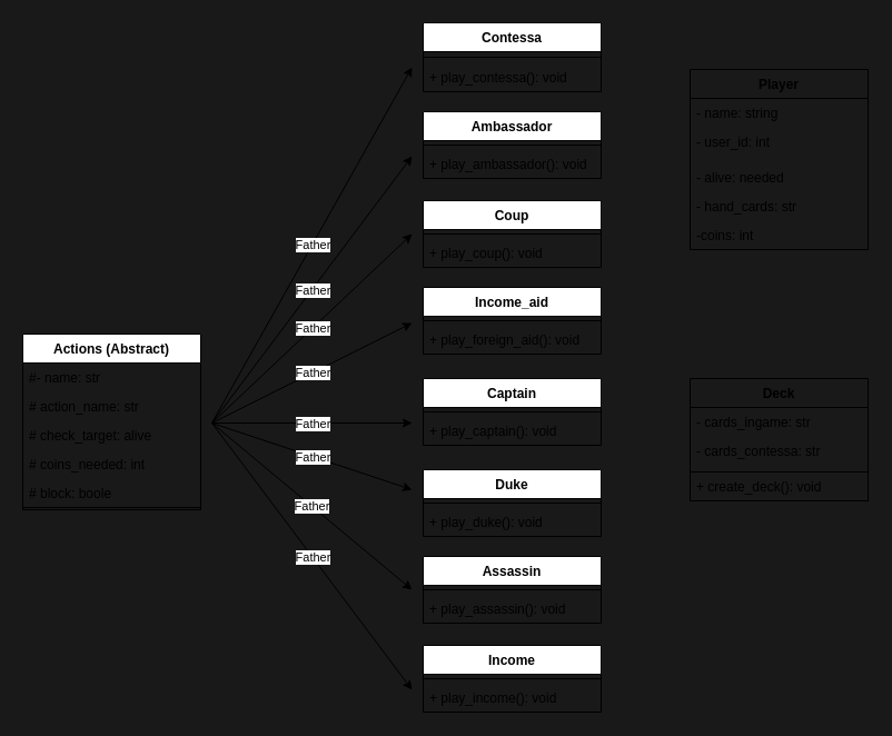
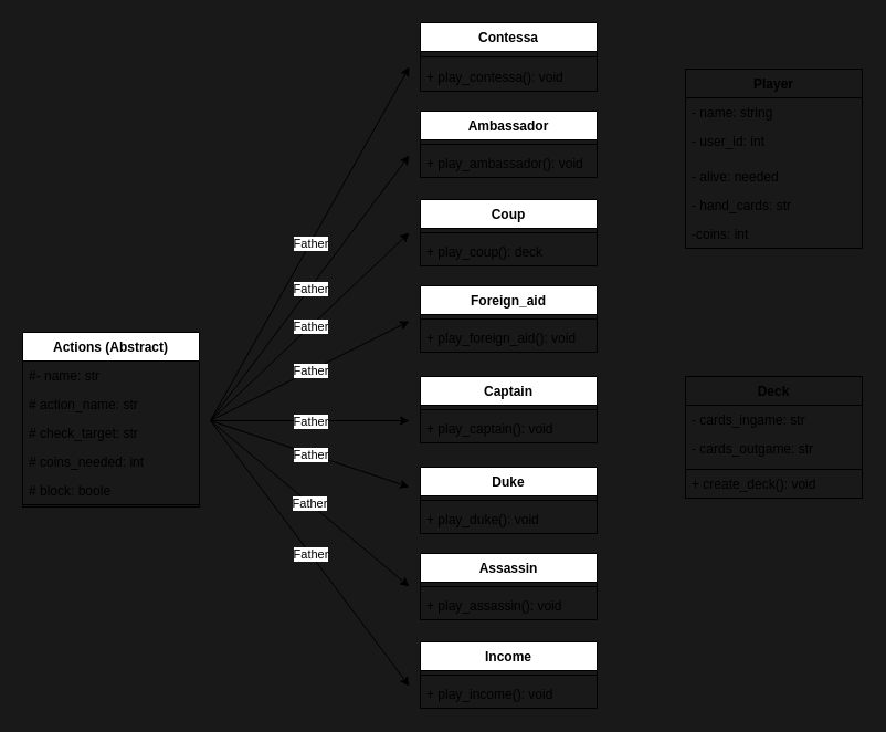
  <mxCell id="0" />
  <mxCell id="1" parent="0" />
  <mxCell id="2" value="Contessa&#10;" style="swimlane;fontStyle=1;align=center;verticalAlign=top;childLayout=stackLayout;horizontal=1;startSize=26;horizontalStack=0;resizeParent=1;resizeParentMax=0;resizeLast=0;collapsible=1;marginBottom=0;" parent="1" vertex="1"><mxGeometry x="380" y="20" width="160" height="62" as="geometry" /></mxCell>
  <mxCell id="3" value="" style="line;strokeWidth=1;fillColor=none;align=left;verticalAlign=middle;spacingTop=-1;spacingLeft=3;spacingRight=3;rotatable=0;labelPosition=right;points=[];portConstraint=eastwest;" parent="2" vertex="1"><mxGeometry y="26" width="160" height="10" as="geometry" /></mxCell>
  <mxCell id="4" value="+ play_contessa(): void" style="text;strokeColor=none;fillColor=none;align=left;verticalAlign=top;spacingLeft=4;spacingRight=4;overflow=hidden;rotatable=0;points=[[0,0.5],[1,0.5]];portConstraint=eastwest;" parent="2" vertex="1"><mxGeometry y="36" width="160" height="26" as="geometry" /></mxCell>
  <mxCell id="5" value="Duke&#10;" style="swimlane;fontStyle=1;align=center;verticalAlign=top;childLayout=stackLayout;horizontal=1;startSize=26;horizontalStack=0;resizeParent=1;resizeParentMax=0;resizeLast=0;collapsible=1;marginBottom=0;" parent="1" vertex="1"><mxGeometry x="380" y="422" width="160" height="60" as="geometry" /></mxCell>
  <mxCell id="6" value="" style="line;strokeWidth=1;fillColor=none;align=left;verticalAlign=middle;spacingTop=-1;spacingLeft=3;spacingRight=3;rotatable=0;labelPosition=right;points=[];portConstraint=eastwest;" parent="5" vertex="1"><mxGeometry y="26" width="160" height="8" as="geometry" /></mxCell>
  <mxCell id="7" value="+ play_duke(): void" style="text;strokeColor=none;fillColor=none;align=left;verticalAlign=top;spacingLeft=4;spacingRight=4;overflow=hidden;rotatable=0;points=[[0,0.5],[1,0.5]];portConstraint=eastwest;" parent="5" vertex="1"><mxGeometry y="34" width="160" height="26" as="geometry" /></mxCell>
  <mxCell id="8" value="Assassin&#10;" style="swimlane;fontStyle=1;align=center;verticalAlign=top;childLayout=stackLayout;horizontal=1;startSize=26;horizontalStack=0;resizeParent=1;resizeParentMax=0;resizeLast=0;collapsible=1;marginBottom=0;" parent="1" vertex="1"><mxGeometry x="380" y="500" width="160" height="60" as="geometry" /></mxCell>
  <mxCell id="9" value="" style="line;strokeWidth=1;fillColor=none;align=left;verticalAlign=middle;spacingTop=-1;spacingLeft=3;spacingRight=3;rotatable=0;labelPosition=right;points=[];portConstraint=eastwest;" parent="8" vertex="1"><mxGeometry y="26" width="160" height="8" as="geometry" /></mxCell>
  <mxCell id="10" value="+ play_assassin(): void" style="text;strokeColor=none;fillColor=none;align=left;verticalAlign=top;spacingLeft=4;spacingRight=4;overflow=hidden;rotatable=0;points=[[0,0.5],[1,0.5]];portConstraint=eastwest;" parent="8" vertex="1"><mxGeometry y="34" width="160" height="26" as="geometry" /></mxCell>
  <mxCell id="11" value="Ambassador&#10;" style="swimlane;fontStyle=1;align=center;verticalAlign=top;childLayout=stackLayout;horizontal=1;startSize=26;horizontalStack=0;resizeParent=1;resizeParentMax=0;resizeLast=0;collapsible=1;marginBottom=0;" parent="1" vertex="1"><mxGeometry x="380" y="100" width="160" height="60" as="geometry" /></mxCell>
  <mxCell id="12" value="" style="line;strokeWidth=1;fillColor=none;align=left;verticalAlign=middle;spacingTop=-1;spacingLeft=3;spacingRight=3;rotatable=0;labelPosition=right;points=[];portConstraint=eastwest;" parent="11" vertex="1"><mxGeometry y="26" width="160" height="8" as="geometry" /></mxCell>
  <mxCell id="13" value="+ play_ambassador(): void" style="text;strokeColor=none;fillColor=none;align=left;verticalAlign=top;spacingLeft=4;spacingRight=4;overflow=hidden;rotatable=0;points=[[0,0.5],[1,0.5]];portConstraint=eastwest;" parent="11" vertex="1"><mxGeometry y="34" width="160" height="26" as="geometry" /></mxCell>
  <mxCell id="14" value="Captain&#10;" style="swimlane;fontStyle=1;align=center;verticalAlign=top;childLayout=stackLayout;horizontal=1;startSize=26;horizontalStack=0;resizeParent=1;resizeParentMax=0;resizeLast=0;collapsible=1;marginBottom=0;" parent="1" vertex="1"><mxGeometry x="380" y="340" width="160" height="60" as="geometry" /></mxCell>
  <mxCell id="15" value="" style="line;strokeWidth=1;fillColor=none;align=left;verticalAlign=middle;spacingTop=-1;spacingLeft=3;spacingRight=3;rotatable=0;labelPosition=right;points=[];portConstraint=eastwest;" parent="14" vertex="1"><mxGeometry y="26" width="160" height="8" as="geometry" /></mxCell>
  <mxCell id="16" value="+ play_captain(): void" style="text;strokeColor=none;fillColor=none;align=left;verticalAlign=top;spacingLeft=4;spacingRight=4;overflow=hidden;rotatable=0;points=[[0,0.5],[1,0.5]];portConstraint=eastwest;" parent="14" vertex="1"><mxGeometry y="34" width="160" height="26" as="geometry" /></mxCell>
  <mxCell id="17" value="Player" style="swimlane;fontStyle=1;childLayout=stackLayout;horizontal=1;startSize=26;fillColor=none;horizontalStack=0;resizeParent=1;resizeParentMax=0;resizeLast=0;collapsible=1;marginBottom=0;" parent="1" vertex="1"><mxGeometry x="620" y="62" width="160" height="162" as="geometry" /></mxCell>
  <mxCell id="18" value="- name: string" style="text;strokeColor=none;fillColor=none;align=left;verticalAlign=top;spacingLeft=4;spacingRight=4;overflow=hidden;rotatable=0;points=[[0,0.5],[1,0.5]];portConstraint=eastwest;" parent="17" vertex="1"><mxGeometry y="26" width="160" height="26" as="geometry" /></mxCell>
  <mxCell id="19" value="- user_id: int" style="text;strokeColor=none;fillColor=none;align=left;verticalAlign=top;spacingLeft=4;spacingRight=4;overflow=hidden;rotatable=0;points=[[0,0.5],[1,0.5]];portConstraint=eastwest;" parent="17" vertex="1"><mxGeometry y="52" width="160" height="32" as="geometry" /></mxCell>
  <mxCell id="20" value="- alive: needed" style="text;strokeColor=none;fillColor=none;align=left;verticalAlign=top;spacingLeft=4;spacingRight=4;overflow=hidden;rotatable=0;points=[[0,0.5],[1,0.5]];portConstraint=eastwest;" parent="17" vertex="1"><mxGeometry y="84" width="160" height="26" as="geometry" /></mxCell>
  <mxCell id="21" value="- hand_cards: str" style="text;strokeColor=none;fillColor=none;align=left;verticalAlign=top;spacingLeft=4;spacingRight=4;overflow=hidden;rotatable=0;points=[[0,0.5],[1,0.5]];portConstraint=eastwest;" parent="17" vertex="1"><mxGeometry y="110" width="160" height="26" as="geometry" /></mxCell>
  <mxCell id="22" value="-coins: int" style="text;strokeColor=none;fillColor=none;align=left;verticalAlign=top;spacingLeft=4;spacingRight=4;overflow=hidden;rotatable=0;points=[[0,0.5],[1,0.5]];portConstraint=eastwest;shadow=0;" parent="17" vertex="1"><mxGeometry y="136" width="160" height="26" as="geometry" /></mxCell>
  <mxCell id="23" value="Actions (Abstract)" style="swimlane;fontStyle=1;align=center;verticalAlign=top;childLayout=stackLayout;horizontal=1;startSize=26;horizontalStack=0;resizeParent=1;resizeParentMax=0;resizeLast=0;collapsible=1;marginBottom=0;" parent="1" vertex="1"><mxGeometry x="20" y="300" width="160" height="158" as="geometry" /></mxCell>
  <mxCell id="24" value="#- name: str&#10;" style="text;strokeColor=none;fillColor=none;align=left;verticalAlign=top;spacingLeft=4;spacingRight=4;overflow=hidden;rotatable=0;points=[[0,0.5],[1,0.5]];portConstraint=eastwest;" parent="23" vertex="1"><mxGeometry y="26" width="160" height="26" as="geometry" /></mxCell>
  <mxCell id="25" value="# action_name: str" style="text;strokeColor=none;fillColor=none;align=left;verticalAlign=top;spacingLeft=4;spacingRight=4;overflow=hidden;rotatable=0;points=[[0,0.5],[1,0.5]];portConstraint=eastwest;" parent="23" vertex="1"><mxGeometry y="52" width="160" height="26" as="geometry" /></mxCell>
- <mxCell id="26" value="# check_target: alive" style="text;strokeColor=none;fillColor=none;align=left;verticalAlign=top;spacingLeft=4;spacingRight=4;overflow=hidden;rotatable=0;points=[[0,0.5],[1,0.5]];portConstraint=eastwest;" parent="23" vertex="1"><mxGeometry y="78" width="160" height="26" as="geometry" /></mxCell>
+ <mxCell id="26" value="# check_target: str" style="text;strokeColor=none;fillColor=none;align=left;verticalAlign=top;spacingLeft=4;spacingRight=4;overflow=hidden;rotatable=0;points=[[0,0.5],[1,0.5]];portConstraint=eastwest;" parent="23" vertex="1"><mxGeometry y="78" width="160" height="26" as="geometry" /></mxCell>
  <mxCell id="27" value="# coins_needed: int" style="text;strokeColor=none;fillColor=none;align=left;verticalAlign=top;spacingLeft=4;spacingRight=4;overflow=hidden;rotatable=0;points=[[0,0.5],[1,0.5]];portConstraint=eastwest;" parent="23" vertex="1"><mxGeometry y="104" width="160" height="26" as="geometry" /></mxCell>
  <mxCell id="28" value="# block: boole&#10;" style="text;strokeColor=none;fillColor=none;align=left;verticalAlign=top;spacingLeft=4;spacingRight=4;overflow=hidden;rotatable=0;points=[[0,0.5],[1,0.5]];portConstraint=eastwest;" parent="23" vertex="1"><mxGeometry y="130" width="160" height="26" as="geometry" /></mxCell>
  <mxCell id="29" value="" style="text;fillColor=none;align=left;verticalAlign=top;spacingLeft=4;spacingRight=4;overflow=hidden;rotatable=0;points=[[0,0.5],[1,0.5]];portConstraint=eastwest;strokeColor=#000000;" parent="23" vertex="1"><mxGeometry y="156" width="160" height="2" as="geometry" /></mxCell>
  <mxCell id="30" value="Coup&#10;" style="swimlane;fontStyle=1;align=center;verticalAlign=top;childLayout=stackLayout;horizontal=1;startSize=26;horizontalStack=0;resizeParent=1;resizeParentMax=0;resizeLast=0;collapsible=1;marginBottom=0;" parent="1" vertex="1"><mxGeometry x="380" y="180" width="160" height="60" as="geometry" /></mxCell>
  <mxCell id="31" value="" style="line;strokeWidth=1;fillColor=none;align=left;verticalAlign=middle;spacingTop=-1;spacingLeft=3;spacingRight=3;rotatable=0;labelPosition=right;points=[];portConstraint=eastwest;" parent="30" vertex="1"><mxGeometry y="26" width="160" height="8" as="geometry" /></mxCell>
- <mxCell id="32" value="+ play_coup(): void" style="text;strokeColor=none;fillColor=none;align=left;verticalAlign=top;spacingLeft=4;spacingRight=4;overflow=hidden;rotatable=0;points=[[0,0.5],[1,0.5]];portConstraint=eastwest;" parent="30" vertex="1"><mxGeometry y="34" width="160" height="26" as="geometry" /></mxCell>
- <mxCell id="33" value="Income_aid&#10;" style="swimlane;fontStyle=1;align=center;verticalAlign=top;childLayout=stackLayout;horizontal=1;startSize=26;horizontalStack=0;resizeParent=1;resizeParentMax=0;resizeLast=0;collapsible=1;marginBottom=0;" parent="1" vertex="1"><mxGeometry x="380" y="258" width="160" height="60" as="geometry" /></mxCell>
+ <mxCell id="32" value="+ play_coup(): deck" style="text;strokeColor=none;fillColor=none;align=left;verticalAlign=top;spacingLeft=4;spacingRight=4;overflow=hidden;rotatable=0;points=[[0,0.5],[1,0.5]];portConstraint=eastwest;" parent="30" vertex="1"><mxGeometry y="34" width="160" height="26" as="geometry" /></mxCell>
+ <mxCell id="33" value="Foreign_aid&#10;" style="swimlane;fontStyle=1;align=center;verticalAlign=top;childLayout=stackLayout;horizontal=1;startSize=26;horizontalStack=0;resizeParent=1;resizeParentMax=0;resizeLast=0;collapsible=1;marginBottom=0;" parent="1" vertex="1"><mxGeometry x="380" y="258" width="160" height="60" as="geometry" /></mxCell>
  <mxCell id="34" value="" style="line;strokeWidth=1;fillColor=none;align=left;verticalAlign=middle;spacingTop=-1;spacingLeft=3;spacingRight=3;rotatable=0;labelPosition=right;points=[];portConstraint=eastwest;" parent="33" vertex="1"><mxGeometry y="26" width="160" height="8" as="geometry" /></mxCell>
  <mxCell id="35" value="+ play_foreign_aid(): void" style="text;strokeColor=none;fillColor=none;align=left;verticalAlign=top;spacingLeft=4;spacingRight=4;overflow=hidden;rotatable=0;points=[[0,0.5],[1,0.5]];portConstraint=eastwest;" parent="33" vertex="1"><mxGeometry y="34" width="160" height="26" as="geometry" /></mxCell>
  <mxCell id="36" value="Income&#10;" style="swimlane;fontStyle=1;align=center;verticalAlign=top;childLayout=stackLayout;horizontal=1;startSize=26;horizontalStack=0;resizeParent=1;resizeParentMax=0;resizeLast=0;collapsible=1;marginBottom=0;" parent="1" vertex="1"><mxGeometry x="380" y="580" width="160" height="60" as="geometry" /></mxCell>
  <mxCell id="37" value="" style="line;strokeWidth=1;fillColor=none;align=left;verticalAlign=middle;spacingTop=-1;spacingLeft=3;spacingRight=3;rotatable=0;labelPosition=right;points=[];portConstraint=eastwest;" parent="36" vertex="1"><mxGeometry y="26" width="160" height="8" as="geometry" /></mxCell>
  <mxCell id="38" value="+ play_income(): void" style="text;strokeColor=none;fillColor=none;align=left;verticalAlign=top;spacingLeft=4;spacingRight=4;overflow=hidden;rotatable=0;points=[[0,0.5],[1,0.5]];portConstraint=eastwest;" parent="36" vertex="1"><mxGeometry y="34" width="160" height="26" as="geometry" /></mxCell>
  <mxCell id="39" value="" style="endArrow=classic;html=1;" parent="1" edge="1"><mxGeometry relative="1" as="geometry"><mxPoint x="190" y="380" as="sourcePoint" /><mxPoint x="370" y="380" as="targetPoint" /></mxGeometry></mxCell>
  <mxCell id="40" value="Father" style="edgeLabel;resizable=0;html=1;align=center;verticalAlign=middle;" parent="39" connectable="0" vertex="1"><mxGeometry relative="1" as="geometry" /></mxCell>
  <mxCell id="41" value="" style="endArrow=classic;html=1;" parent="1" edge="1"><mxGeometry relative="1" as="geometry"><mxPoint x="190" y="380" as="sourcePoint" /><mxPoint x="370" y="290" as="targetPoint" /></mxGeometry></mxCell>
  <mxCell id="42" value="Father" style="edgeLabel;resizable=0;html=1;align=center;verticalAlign=middle;" parent="41" connectable="0" vertex="1"><mxGeometry relative="1" as="geometry" /></mxCell>
  <mxCell id="43" value="" style="endArrow=classic;html=1;" parent="1" edge="1"><mxGeometry relative="1" as="geometry"><mxPoint x="190" y="380" as="sourcePoint" /><mxPoint x="370" y="440" as="targetPoint" /></mxGeometry></mxCell>
  <mxCell id="44" value="Father" style="edgeLabel;resizable=0;html=1;align=center;verticalAlign=middle;" parent="43" connectable="0" vertex="1"><mxGeometry relative="1" as="geometry" /></mxCell>
  <mxCell id="45" value="" style="endArrow=classic;html=1;" parent="1" edge="1"><mxGeometry relative="1" as="geometry"><mxPoint x="190" y="380" as="sourcePoint" /><mxPoint x="370" y="530" as="targetPoint" /></mxGeometry></mxCell>
  <mxCell id="46" value="Father" style="edgeLabel;resizable=0;html=1;align=center;verticalAlign=middle;" parent="45" connectable="0" vertex="1"><mxGeometry relative="1" as="geometry" /></mxCell>
  <mxCell id="47" value="" style="endArrow=classic;html=1;" parent="1" edge="1"><mxGeometry relative="1" as="geometry"><mxPoint x="190" y="380" as="sourcePoint" /><mxPoint x="370" y="210" as="targetPoint" /></mxGeometry></mxCell>
  <mxCell id="48" value="Father" style="edgeLabel;resizable=0;html=1;align=center;verticalAlign=middle;" parent="47" connectable="0" vertex="1"><mxGeometry relative="1" as="geometry" /></mxCell>
  <mxCell id="49" value="" style="endArrow=classic;html=1;" parent="1" edge="1"><mxGeometry relative="1" as="geometry"><mxPoint x="190" y="380" as="sourcePoint" /><mxPoint x="370" y="140" as="targetPoint" /></mxGeometry></mxCell>
  <mxCell id="50" value="Father" style="edgeLabel;resizable=0;html=1;align=center;verticalAlign=middle;" parent="49" connectable="0" vertex="1"><mxGeometry relative="1" as="geometry" /></mxCell>
  <mxCell id="51" value="" style="endArrow=classic;html=1;" parent="1" edge="1"><mxGeometry relative="1" as="geometry"><mxPoint x="190" y="380" as="sourcePoint" /><mxPoint x="370" y="60" as="targetPoint" /></mxGeometry></mxCell>
  <mxCell id="52" value="Father" style="edgeLabel;resizable=0;html=1;align=center;verticalAlign=middle;" parent="51" connectable="0" vertex="1"><mxGeometry relative="1" as="geometry" /></mxCell>
  <mxCell id="53" value="Deck" style="swimlane;fontStyle=1;childLayout=stackLayout;horizontal=1;startSize=26;fillColor=none;horizontalStack=0;resizeParent=1;resizeParentMax=0;resizeLast=0;collapsible=1;marginBottom=0;" parent="1" vertex="1"><mxGeometry x="620" y="340" width="160" height="110" as="geometry" /></mxCell>
  <mxCell id="54" value="- cards_ingame: str&#10;" style="text;strokeColor=none;fillColor=none;align=left;verticalAlign=top;spacingLeft=4;spacingRight=4;overflow=hidden;rotatable=0;points=[[0,0.5],[1,0.5]];portConstraint=eastwest;" parent="53" vertex="1"><mxGeometry y="26" width="160" height="26" as="geometry" /></mxCell>
- <mxCell id="55" value="- cards_contessa: str" style="text;strokeColor=none;fillColor=none;align=left;verticalAlign=top;spacingLeft=4;spacingRight=4;overflow=hidden;rotatable=0;points=[[0,0.5],[1,0.5]];portConstraint=eastwest;" parent="53" vertex="1"><mxGeometry y="52" width="160" height="32" as="geometry" /></mxCell>
+ <mxCell id="55" value="- cards_outgame: str" style="text;strokeColor=none;fillColor=none;align=left;verticalAlign=top;spacingLeft=4;spacingRight=4;overflow=hidden;rotatable=0;points=[[0,0.5],[1,0.5]];portConstraint=eastwest;" parent="53" vertex="1"><mxGeometry y="52" width="160" height="32" as="geometry" /></mxCell>
  <mxCell id="56" value="+ create_deck(): void" style="text;fillColor=none;align=left;verticalAlign=top;spacingLeft=4;spacingRight=4;overflow=hidden;rotatable=0;points=[[0,0.5],[1,0.5]];portConstraint=eastwest;shadow=0;strokeColor=#000000;" parent="53" vertex="1"><mxGeometry y="84" width="160" height="26" as="geometry" /></mxCell>
  <mxCell id="57" value="" style="endArrow=classic;html=1;" parent="1" edge="1"><mxGeometry relative="1" as="geometry"><mxPoint x="190" y="380" as="sourcePoint" /><mxPoint x="370" y="620" as="targetPoint" /></mxGeometry></mxCell>
  <mxCell id="58" value="Father" style="edgeLabel;resizable=0;html=1;align=center;verticalAlign=middle;" parent="57" connectable="0" vertex="1"><mxGeometry relative="1" as="geometry" /></mxCell>
